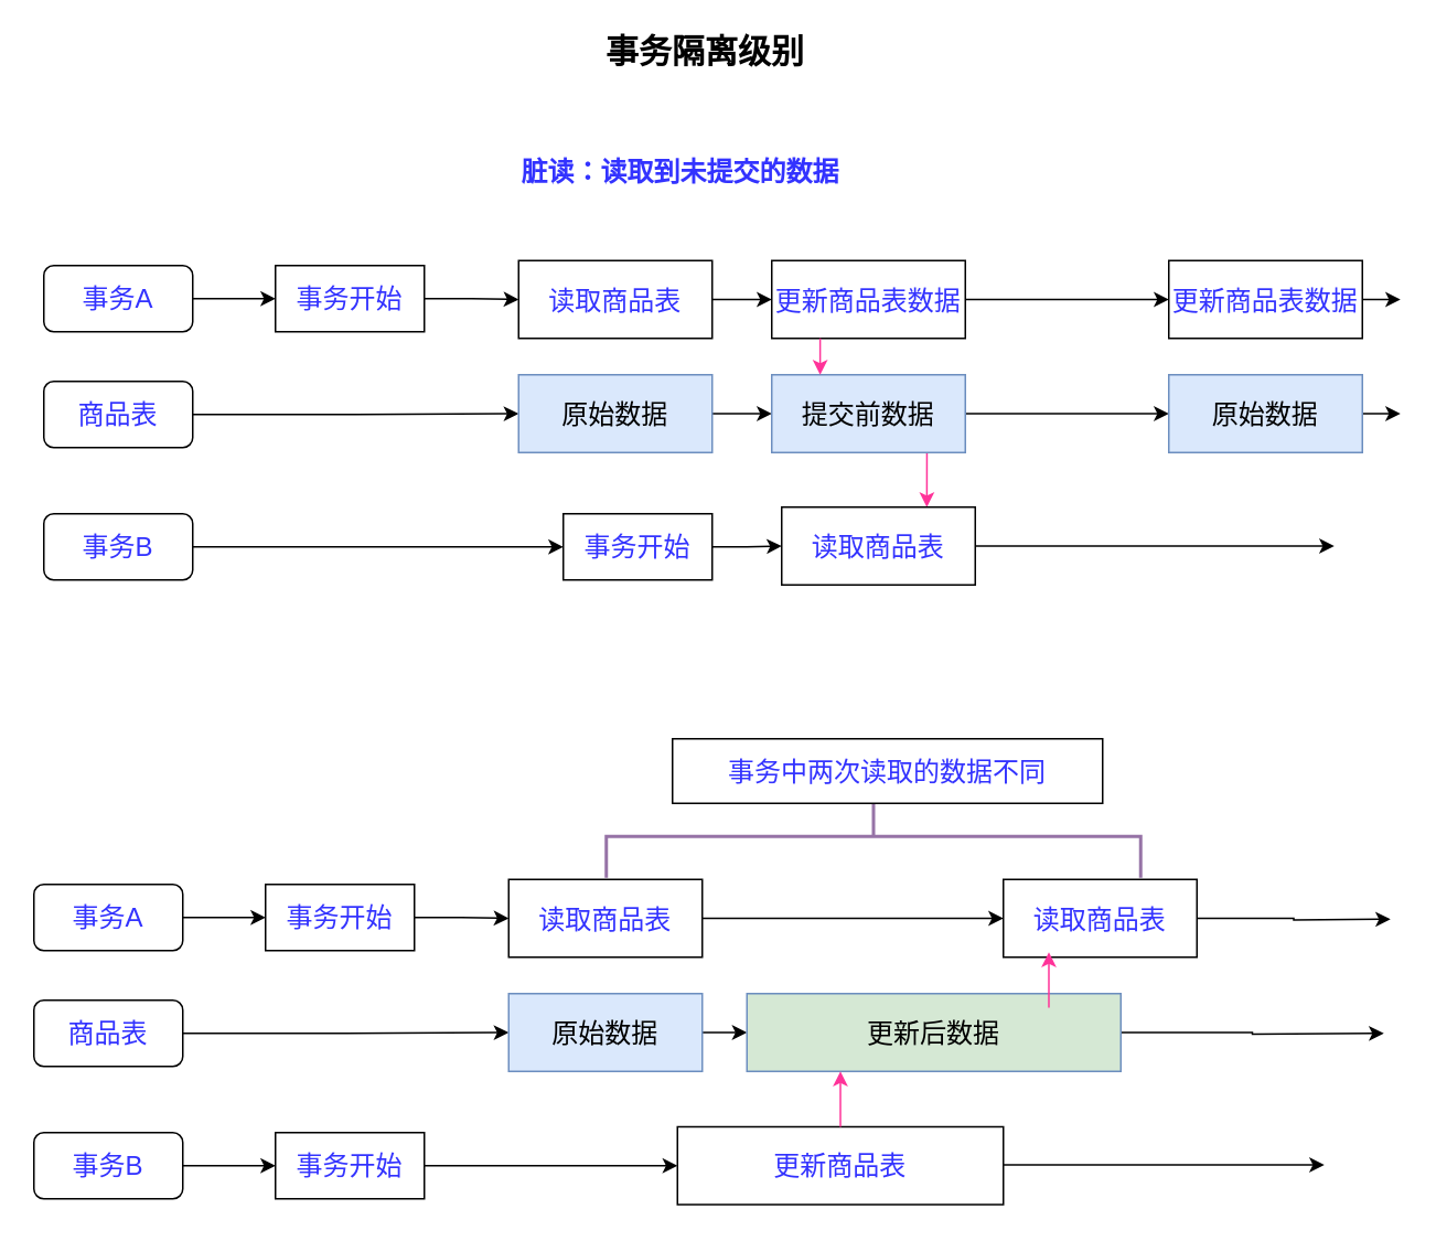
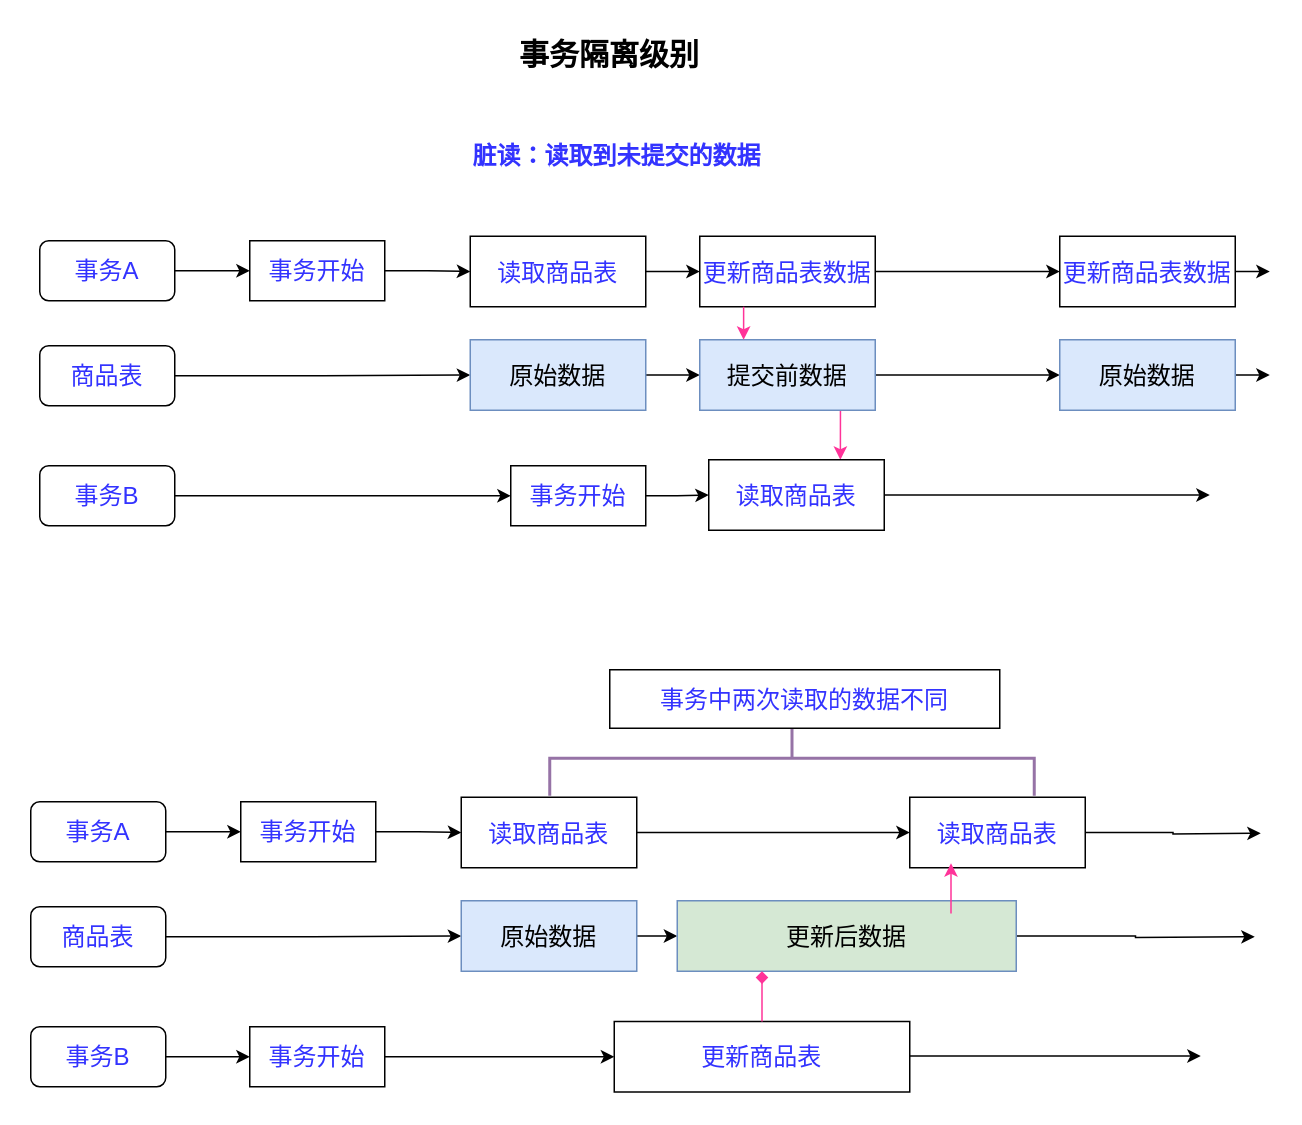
  <mxCell id="0" />
  <mxCell id="1" parent="0" />
- <mxCell id="2" value="事务隔离级别" style="text;html=1;strokeColor=none;fillColor=none;align=center;verticalAlign=middle;whiteSpace=wrap;rounded=0;fontStyle=1;fontSize=20;" vertex="1" parent="1"><mxGeometry x="306" y="15" width="240" height="30" as="geometry" /></mxCell>
+ <mxCell id="2" value="事务隔离级别" style="text;html=1;strokeColor=none;fillColor=none;align=center;verticalAlign=middle;whiteSpace=wrap;rounded=0;fontStyle=1;fontSize=20;" vertex="1" parent="1"><mxGeometry x="286" y="20" width="240" height="30" as="geometry" /></mxCell>
  <mxCell id="3" value="脏读：读取到未提交的数据" style="text;html=1;align=center;verticalAlign=middle;whiteSpace=wrap;rounded=0;fontStyle=1;fontSize=16;fontColor=#3333FF;" vertex="1" parent="1"><mxGeometry x="291" y="88" width="240" height="30" as="geometry" /></mxCell>
  <mxCell id="4" style="edgeStyle=orthogonalEdgeStyle;rounded=0;orthogonalLoop=1;jettySize=auto;html=1;entryX=0;entryY=0.5;entryDx=0;entryDy=0;fontSize=16;fontColor=#3333FF;" edge="1" parent="1" source="5" target="7"><mxGeometry relative="1" as="geometry" /></mxCell>
  <mxCell id="5" value="事务A" style="rounded=1;whiteSpace=wrap;html=1;fontSize=16;fontColor=#3333FF;" vertex="1" parent="1"><mxGeometry x="26" y="160" width="90" height="40" as="geometry" /></mxCell>
  <mxCell id="6" value="" style="edgeStyle=orthogonalEdgeStyle;rounded=0;orthogonalLoop=1;jettySize=auto;html=1;fontSize=16;fontColor=#3333FF;" edge="1" parent="1" source="7" target="9"><mxGeometry relative="1" as="geometry" /></mxCell>
  <mxCell id="7" value="事务开始" style="rounded=0;whiteSpace=wrap;html=1;fontSize=16;fontColor=#3333FF;" vertex="1" parent="1"><mxGeometry x="166" y="160" width="90" height="40" as="geometry" /></mxCell>
  <mxCell id="8" style="edgeStyle=orthogonalEdgeStyle;rounded=0;orthogonalLoop=1;jettySize=auto;html=1;entryX=0;entryY=0.5;entryDx=0;entryDy=0;fontSize=16;fontColor=#3333FF;" edge="1" parent="1" source="9" target="11"><mxGeometry relative="1" as="geometry" /></mxCell>
  <mxCell id="9" value="读取商品表" style="whiteSpace=wrap;html=1;fontSize=16;fontColor=#3333FF;rounded=0;" vertex="1" parent="1"><mxGeometry x="313" y="157" width="117" height="47" as="geometry" /></mxCell>
  <mxCell id="10" style="edgeStyle=orthogonalEdgeStyle;rounded=0;orthogonalLoop=1;jettySize=auto;html=1;fontSize=16;fontColor=#3333FF;" edge="1" parent="1" source="11" target="20"><mxGeometry relative="1" as="geometry" /></mxCell>
  <mxCell id="11" value="更新商品表数据" style="whiteSpace=wrap;html=1;fontSize=16;fontColor=#3333FF;rounded=0;" vertex="1" parent="1"><mxGeometry x="466" y="157" width="117" height="47" as="geometry" /></mxCell>
  <mxCell id="12" style="edgeStyle=orthogonalEdgeStyle;rounded=0;orthogonalLoop=1;jettySize=auto;html=1;entryX=0;entryY=0.5;entryDx=0;entryDy=0;fontSize=16;fontColor=#3333FF;" edge="1" parent="1" source="13" target="15"><mxGeometry relative="1" as="geometry" /></mxCell>
  <mxCell id="13" value="商品表" style="rounded=1;whiteSpace=wrap;html=1;fontSize=16;fontColor=#3333FF;" vertex="1" parent="1"><mxGeometry x="26" y="230" width="90" height="40" as="geometry" /></mxCell>
  <mxCell id="14" style="edgeStyle=orthogonalEdgeStyle;rounded=0;orthogonalLoop=1;jettySize=auto;html=1;exitX=1;exitY=0.5;exitDx=0;exitDy=0;fontSize=16;fontColor=#3333FF;" edge="1" parent="1" source="15" target="18"><mxGeometry relative="1" as="geometry" /></mxCell>
  <mxCell id="15" value="原始数据" style="whiteSpace=wrap;html=1;fontSize=16;rounded=0;fillColor=#dae8fc;strokeColor=#6c8ebf;" vertex="1" parent="1"><mxGeometry x="313" y="226" width="117" height="47" as="geometry" /></mxCell>
  <mxCell id="16" style="edgeStyle=orthogonalEdgeStyle;rounded=0;orthogonalLoop=1;jettySize=auto;html=1;entryX=0;entryY=0.5;entryDx=0;entryDy=0;fontSize=16;fontColor=#3333FF;" edge="1" parent="1" source="18" target="22"><mxGeometry relative="1" as="geometry" /></mxCell>
  <mxCell id="17" style="edgeStyle=orthogonalEdgeStyle;rounded=0;orthogonalLoop=1;jettySize=auto;html=1;exitX=0.75;exitY=1;exitDx=0;exitDy=0;entryX=0.75;entryY=0;entryDx=0;entryDy=0;fontSize=16;fontColor=#3333FF;strokeColor=#FF3399;" edge="1" parent="1" source="18" target="28"><mxGeometry relative="1" as="geometry" /></mxCell>
  <mxCell id="18" value="提交前数据" style="whiteSpace=wrap;html=1;fontSize=16;rounded=0;fillColor=#dae8fc;strokeColor=#6c8ebf;" vertex="1" parent="1"><mxGeometry x="466" y="226" width="117" height="47" as="geometry" /></mxCell>
  <mxCell id="19" style="edgeStyle=orthogonalEdgeStyle;rounded=0;orthogonalLoop=1;jettySize=auto;html=1;exitX=1;exitY=0.5;exitDx=0;exitDy=0;fontSize=16;fontColor=#3333FF;" edge="1" parent="1" source="20"><mxGeometry relative="1" as="geometry"><mxPoint x="846" y="181" as="targetPoint" /></mxGeometry></mxCell>
  <mxCell id="20" value="更新商品表数据" style="whiteSpace=wrap;html=1;fontSize=16;fontColor=#3333FF;rounded=0;" vertex="1" parent="1"><mxGeometry x="706" y="157" width="117" height="47" as="geometry" /></mxCell>
  <mxCell id="21" style="edgeStyle=orthogonalEdgeStyle;rounded=0;orthogonalLoop=1;jettySize=auto;html=1;fontSize=16;fontColor=#3333FF;" edge="1" parent="1" source="22"><mxGeometry relative="1" as="geometry"><mxPoint x="846" y="249.5" as="targetPoint" /></mxGeometry></mxCell>
  <mxCell id="22" value="原始数据" style="whiteSpace=wrap;html=1;fontSize=16;rounded=0;fillColor=#dae8fc;strokeColor=#6c8ebf;" vertex="1" parent="1"><mxGeometry x="706" y="226" width="117" height="47" as="geometry" /></mxCell>
  <mxCell id="23" style="edgeStyle=orthogonalEdgeStyle;rounded=0;orthogonalLoop=1;jettySize=auto;html=1;fontSize=16;fontColor=#3333FF;" edge="1" parent="1" source="24" target="26"><mxGeometry relative="1" as="geometry" /></mxCell>
  <mxCell id="24" value="事务B" style="rounded=1;whiteSpace=wrap;html=1;fontSize=16;fontColor=#3333FF;" vertex="1" parent="1"><mxGeometry x="26" y="310" width="90" height="40" as="geometry" /></mxCell>
  <mxCell id="25" style="edgeStyle=orthogonalEdgeStyle;rounded=0;orthogonalLoop=1;jettySize=auto;html=1;fontSize=16;fontColor=#3333FF;" edge="1" parent="1" source="26" target="28"><mxGeometry relative="1" as="geometry" /></mxCell>
  <mxCell id="26" value="事务开始" style="rounded=0;whiteSpace=wrap;html=1;fontSize=16;fontColor=#3333FF;" vertex="1" parent="1"><mxGeometry x="340" y="310" width="90" height="40" as="geometry" /></mxCell>
  <mxCell id="27" style="edgeStyle=orthogonalEdgeStyle;rounded=0;orthogonalLoop=1;jettySize=auto;html=1;fontSize=16;fontColor=#3333FF;" edge="1" parent="1" source="28"><mxGeometry relative="1" as="geometry"><mxPoint x="806" y="329.5" as="targetPoint" /></mxGeometry></mxCell>
  <mxCell id="28" value="读取商品表" style="whiteSpace=wrap;html=1;fontSize=16;fontColor=#3333FF;rounded=0;" vertex="1" parent="1"><mxGeometry x="472" y="306" width="117" height="47" as="geometry" /></mxCell>
  <mxCell id="29" value="" style="endArrow=classic;html=1;rounded=0;fontSize=16;fontColor=#3333FF;exitX=0.25;exitY=1;exitDx=0;exitDy=0;entryX=0.25;entryY=0;entryDx=0;entryDy=0;strokeColor=#FF3399;" edge="1" parent="1" source="11" target="18"><mxGeometry width="50" height="50" relative="1" as="geometry"><mxPoint x="406" y="260" as="sourcePoint" /><mxPoint x="456" y="210" as="targetPoint" /></mxGeometry></mxCell>
  <mxCell id="30" style="edgeStyle=orthogonalEdgeStyle;rounded=0;orthogonalLoop=1;jettySize=auto;html=1;entryX=0;entryY=0.5;entryDx=0;entryDy=0;fontSize=16;fontColor=#3333FF;" edge="1" source="31" target="33" parent="1"><mxGeometry relative="1" as="geometry" /></mxCell>
  <mxCell id="31" value="事务A" style="rounded=1;whiteSpace=wrap;html=1;fontSize=16;fontColor=#3333FF;" vertex="1" parent="1"><mxGeometry x="20" y="534" width="90" height="40" as="geometry" /></mxCell>
  <mxCell id="32" value="" style="edgeStyle=orthogonalEdgeStyle;rounded=0;orthogonalLoop=1;jettySize=auto;html=1;fontSize=16;fontColor=#3333FF;" edge="1" source="33" target="35" parent="1"><mxGeometry relative="1" as="geometry" /></mxCell>
  <mxCell id="33" value="事务开始" style="rounded=0;whiteSpace=wrap;html=1;fontSize=16;fontColor=#3333FF;" vertex="1" parent="1"><mxGeometry x="160" y="534" width="90" height="40" as="geometry" /></mxCell>
  <mxCell id="34" style="edgeStyle=orthogonalEdgeStyle;rounded=0;orthogonalLoop=1;jettySize=auto;html=1;entryX=0;entryY=0.5;entryDx=0;entryDy=0;fontSize=16;fontColor=#3333FF;" edge="1" source="35" target="43" parent="1"><mxGeometry relative="1" as="geometry"><mxPoint x="460" y="554.5" as="targetPoint" /></mxGeometry></mxCell>
  <mxCell id="35" value="读取商品表" style="whiteSpace=wrap;html=1;fontSize=16;fontColor=#3333FF;rounded=0;" vertex="1" parent="1"><mxGeometry x="307" y="531" width="117" height="47" as="geometry" /></mxCell>
  <mxCell id="36" style="edgeStyle=orthogonalEdgeStyle;rounded=0;orthogonalLoop=1;jettySize=auto;html=1;entryX=0;entryY=0.5;entryDx=0;entryDy=0;fontSize=16;fontColor=#3333FF;" edge="1" source="37" target="39" parent="1"><mxGeometry relative="1" as="geometry" /></mxCell>
  <mxCell id="37" value="商品表" style="rounded=1;whiteSpace=wrap;html=1;fontSize=16;fontColor=#3333FF;" vertex="1" parent="1"><mxGeometry x="20" y="604" width="90" height="40" as="geometry" /></mxCell>
  <mxCell id="38" style="edgeStyle=orthogonalEdgeStyle;rounded=0;orthogonalLoop=1;jettySize=auto;html=1;exitX=1;exitY=0.5;exitDx=0;exitDy=0;fontSize=16;fontColor=#3333FF;" edge="1" source="39" target="41" parent="1"><mxGeometry relative="1" as="geometry" /></mxCell>
  <mxCell id="39" value="原始数据" style="whiteSpace=wrap;html=1;fontSize=16;rounded=0;fillColor=#dae8fc;strokeColor=#6c8ebf;" vertex="1" parent="1"><mxGeometry x="307" y="600" width="117" height="47" as="geometry" /></mxCell>
  <mxCell id="40" style="edgeStyle=orthogonalEdgeStyle;rounded=0;orthogonalLoop=1;jettySize=auto;html=1;fontSize=16;fontColor=#3333FF;" edge="1" source="41" parent="1"><mxGeometry relative="1" as="geometry"><mxPoint x="836" y="624" as="targetPoint" /></mxGeometry></mxCell>
  <mxCell id="41" value="更新后数据" style="whiteSpace=wrap;html=1;fontSize=16;rounded=0;fillColor=#d5e8d4;strokeColor=#6c8ebf;" vertex="1" parent="1"><mxGeometry x="451" y="600" width="226" height="47" as="geometry" /></mxCell>
  <mxCell id="42" style="edgeStyle=orthogonalEdgeStyle;rounded=0;orthogonalLoop=1;jettySize=auto;html=1;exitX=1;exitY=0.5;exitDx=0;exitDy=0;fontSize=16;fontColor=#3333FF;" edge="1" source="43" parent="1"><mxGeometry relative="1" as="geometry"><mxPoint x="840" y="555" as="targetPoint" /></mxGeometry></mxCell>
  <mxCell id="43" value="读取商品表" style="whiteSpace=wrap;html=1;fontSize=16;fontColor=#3333FF;rounded=0;" vertex="1" parent="1"><mxGeometry x="606" y="531" width="117" height="47" as="geometry" /></mxCell>
  <mxCell id="44" style="edgeStyle=orthogonalEdgeStyle;rounded=0;orthogonalLoop=1;jettySize=auto;html=1;fontSize=16;fontColor=#3333FF;" edge="1" source="45" target="47" parent="1"><mxGeometry relative="1" as="geometry" /></mxCell>
  <mxCell id="45" value="事务B" style="rounded=1;whiteSpace=wrap;html=1;fontSize=16;fontColor=#3333FF;" vertex="1" parent="1"><mxGeometry x="20" y="684" width="90" height="40" as="geometry" /></mxCell>
  <mxCell id="46" style="edgeStyle=orthogonalEdgeStyle;rounded=0;orthogonalLoop=1;jettySize=auto;html=1;fontSize=16;fontColor=#3333FF;" edge="1" source="47" target="49" parent="1"><mxGeometry relative="1" as="geometry" /></mxCell>
  <mxCell id="47" value="事务开始" style="rounded=0;whiteSpace=wrap;html=1;fontSize=16;fontColor=#3333FF;" vertex="1" parent="1"><mxGeometry x="166" y="684" width="90" height="40" as="geometry" /></mxCell>
  <mxCell id="48" style="edgeStyle=orthogonalEdgeStyle;rounded=0;orthogonalLoop=1;jettySize=auto;html=1;fontSize=16;fontColor=#3333FF;" edge="1" source="49" parent="1"><mxGeometry relative="1" as="geometry"><mxPoint x="800" y="703.5" as="targetPoint" /></mxGeometry></mxCell>
  <mxCell id="49" value="更新商品表" style="whiteSpace=wrap;html=1;fontSize=16;fontColor=#3333FF;rounded=0;" vertex="1" parent="1"><mxGeometry x="409" y="680.5" width="197" height="47" as="geometry" /></mxCell>
- <mxCell id="50" value="" style="endArrow=classic;html=1;rounded=0;fontSize=16;fontColor=#3333FF;strokeColor=#FF3399;exitX=0.5;exitY=0;exitDx=0;exitDy=0;entryX=0.25;entryY=1;entryDx=0;entryDy=0;" edge="1" parent="1" source="49" target="41"><mxGeometry width="50" height="50" relative="1" as="geometry"><mxPoint x="406" y="612" as="sourcePoint" /><mxPoint x="456" y="562" as="targetPoint" /></mxGeometry></mxCell>
+ <mxCell id="50" value="" style="endArrow=diamond;html=1;rounded=0;fontSize=16;fontColor=#3333FF;strokeColor=#FF3399;exitX=0.5;exitY=0;exitDx=0;exitDy=0;entryX=0.25;entryY=1;entryDx=0;entryDy=0;" edge="1" parent="1" source="49" target="41"><mxGeometry width="50" height="50" relative="1" as="geometry"><mxPoint x="406" y="612" as="sourcePoint" /><mxPoint x="456" y="562" as="targetPoint" /></mxGeometry></mxCell>
  <mxCell id="51" value="" style="endArrow=classic;html=1;rounded=0;fontSize=16;fontColor=#3333FF;strokeColor=#FF3399;exitX=0.5;exitY=0;exitDx=0;exitDy=0;entryX=0.25;entryY=1;entryDx=0;entryDy=0;" edge="1" parent="1"><mxGeometry width="50" height="50" relative="1" as="geometry"><mxPoint x="633.5" y="608.5" as="sourcePoint" /><mxPoint x="633.5" y="575" as="targetPoint" /></mxGeometry></mxCell>
  <mxCell id="52" value="" style="strokeWidth=2;html=1;shape=mxgraph.flowchart.annotation_2;align=left;labelPosition=right;pointerEvents=1;fontSize=16;direction=south;fillColor=#e1d5e7;strokeColor=#9673a6;" vertex="1" parent="1"><mxGeometry x="366" y="480" width="323" height="50" as="geometry" /></mxCell>
  <mxCell id="53" value="事务中两次读取的数据不同" style="rounded=0;whiteSpace=wrap;html=1;fontSize=16;fontColor=#3333FF;" vertex="1" parent="1"><mxGeometry x="406" y="446" width="260" height="39" as="geometry" /></mxCell>
